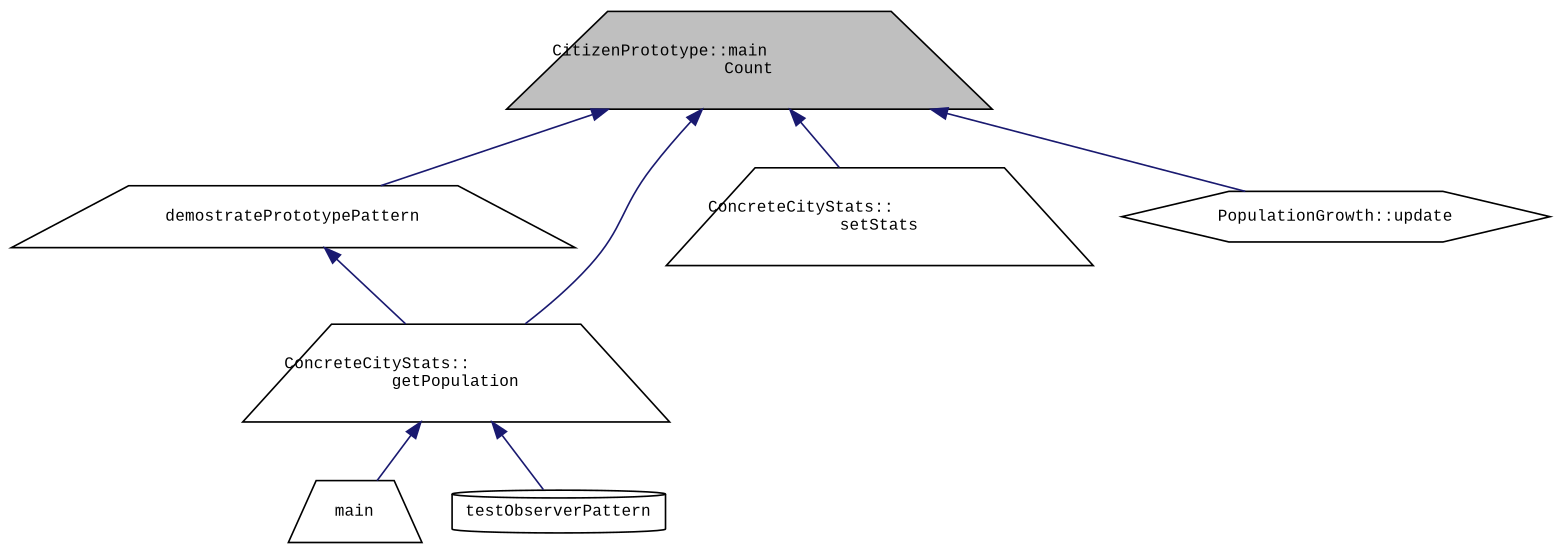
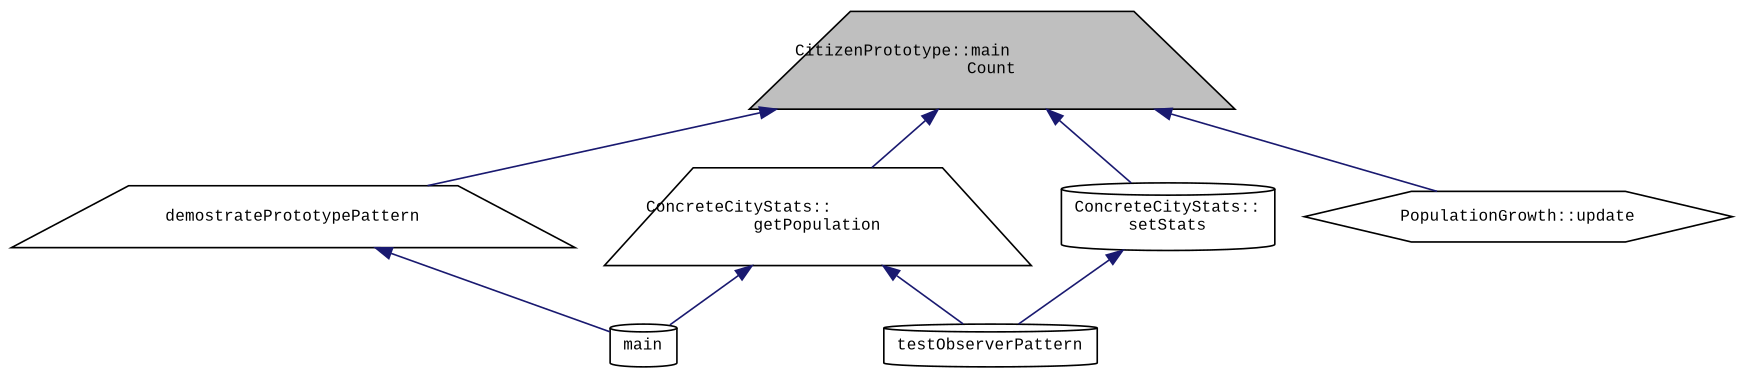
  digraph {
    fontname="Liberation Mono"
    rankdir=TB
    node [color=black fillcolor=white fontname="Liberation Mono" fontsize=10 shape=trapezium style=filled]
    edge [color=midnightblue dir=back fontname="Liberation Mono" fontsize=10 labelfontname=Helvetica labelfontsize=10 style=solid]
    n1 [fillcolor=grey75 fontcolor=black height=0.2 label="CitizenPrototype::main\lCount" width=0.4]
    n2 [height=0.2 label=demostratePrototypePattern width=0.4]
    n3 [height=0.2 label="ConcreteCityStats::\lgetPopulation" width=0.4]
-   n4 [height=0.2 label="ConcreteCityStats::\lsetStats" width=0.4]
+   n4 [height=0.2 label="ConcreteCityStats::\lsetStats" shape=cylinder width=0.4]
    n5 [height=0.2 label="PopulationGrowth::update" shape=hexagon width=0.4]
-   n6 [height=0.2 label=main width=0.4]
+   n6 [height=0.2 label=main shape=cylinder width=0.4]
    n7 [height=0.2 label=testObserverPattern shape=cylinder width=0.4]
    n1 -> n2
    n1 -> n3
    n1 -> n4
    n1 -> n5
-   n2 -> n3
+   n2 -> n6
    n3 -> n6
    n3 -> n7
+   n4 -> n7
  }
